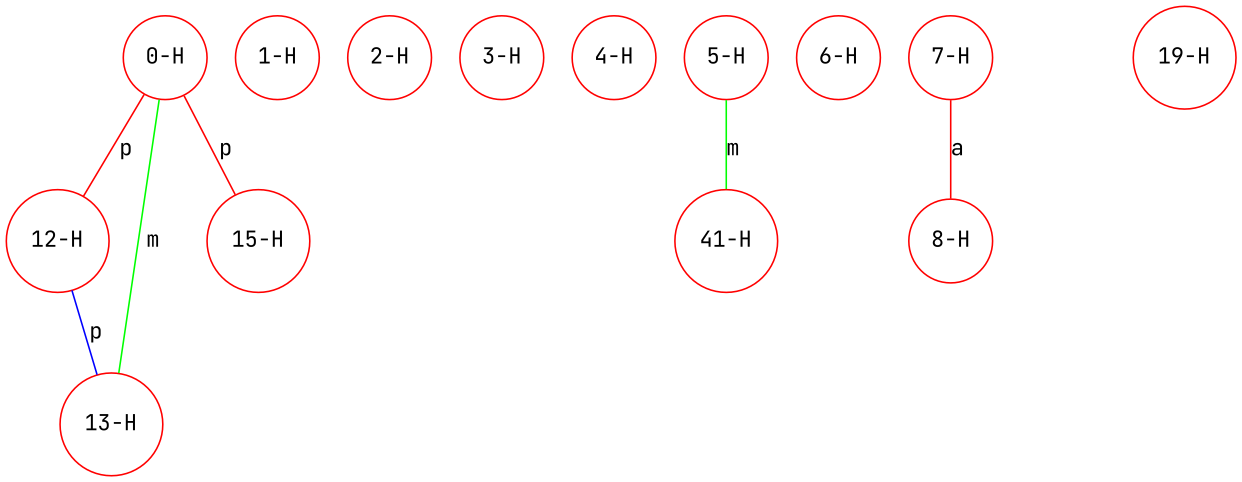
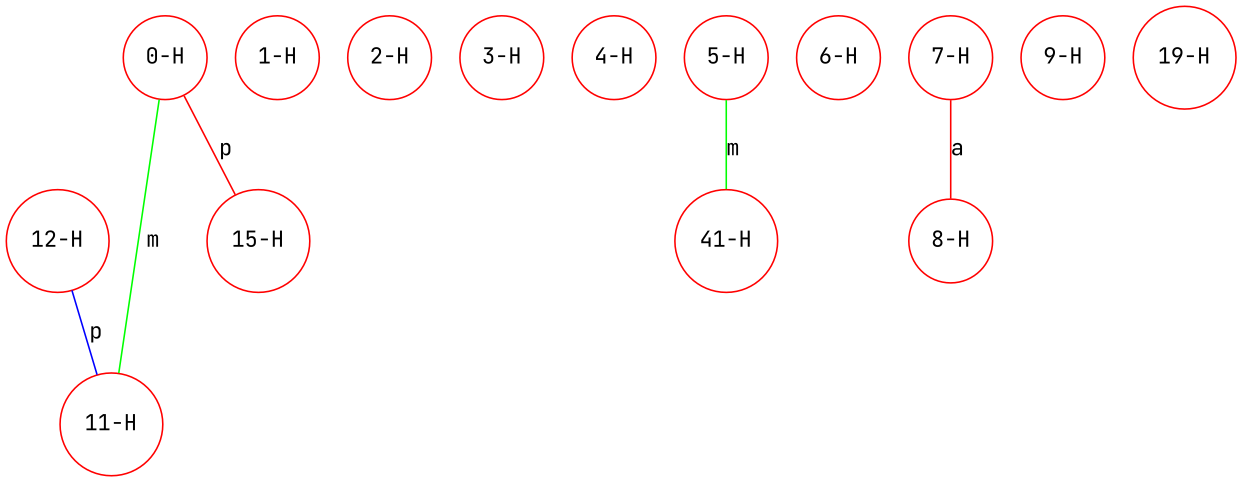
  graph {
    fontname="JetBrains Mono"
    node [color=red fontname="JetBrains Mono" shape=circle]
    edge [color=red fontname="JetBrains Mono"]
    n1 [label="0-H"]
    n2 [label="12-H"]
-   n3 [label="13-H"]
+   n3 [label="11-H"]
    n4 [label="15-H"]
    n5 [label="1-H"]
    n6 [label="2-H"]
    n7 [label="3-H"]
    n8 [label="4-H"]
    n9 [label="5-H"]
    n10 [label="41-H"]
    n11 [label="6-H"]
    n12 [label="7-H"]
    n13 [label="8-H"]
+   n14 [label="9-H"]
    n15 [label="19-H"]
-   n1 -- n2 [label=p]
    n1 -- n3 [color=green label=m]
    n1 -- n4 [label=p]
    n2 -- n3 [color=blue label=p]
    n9 -- n10 [color=green label=m]
    n12 -- n13 [label=a]
  }
